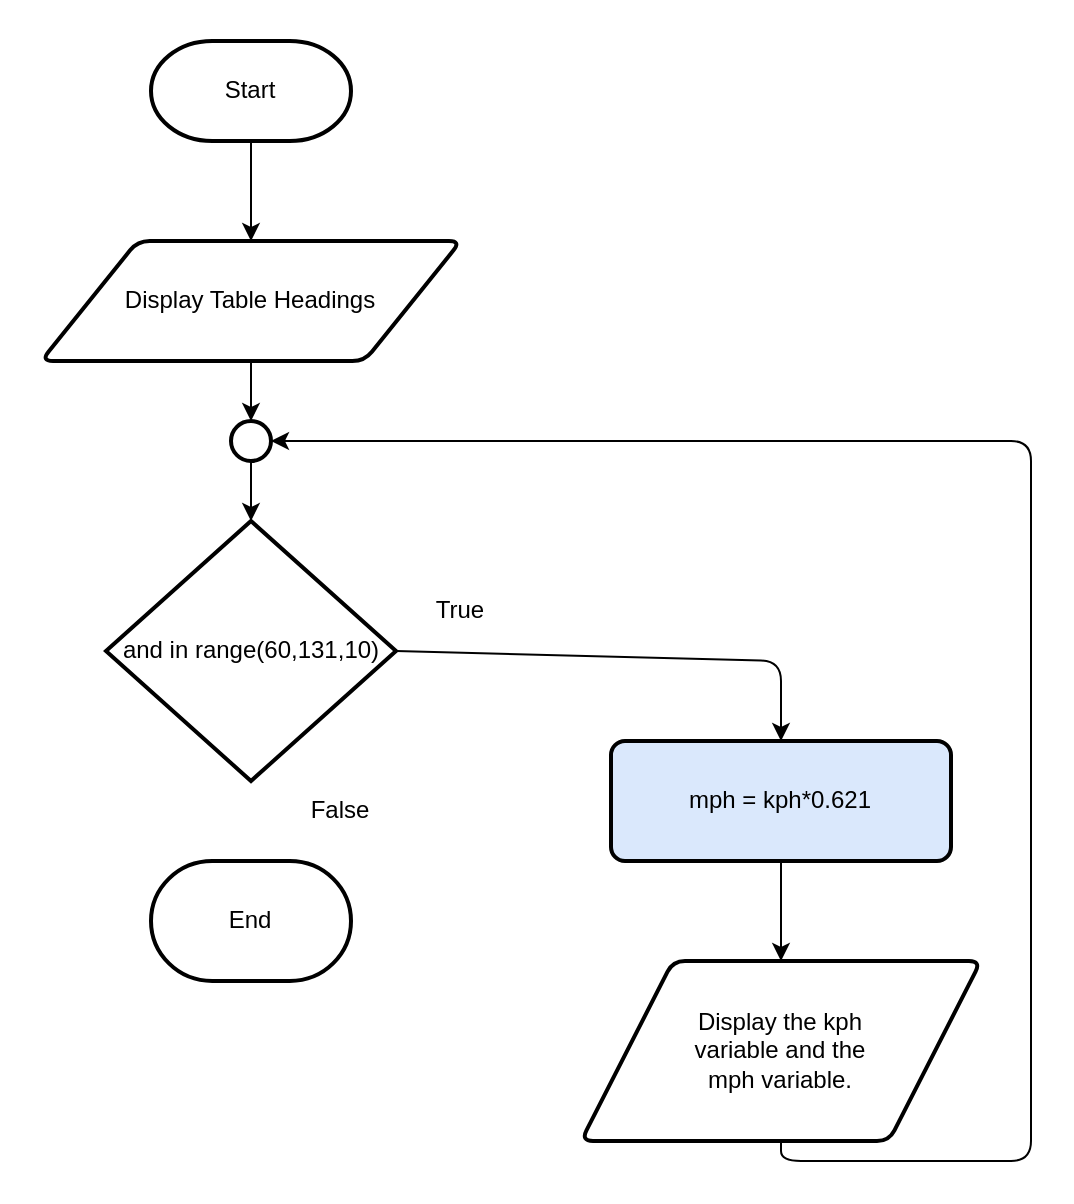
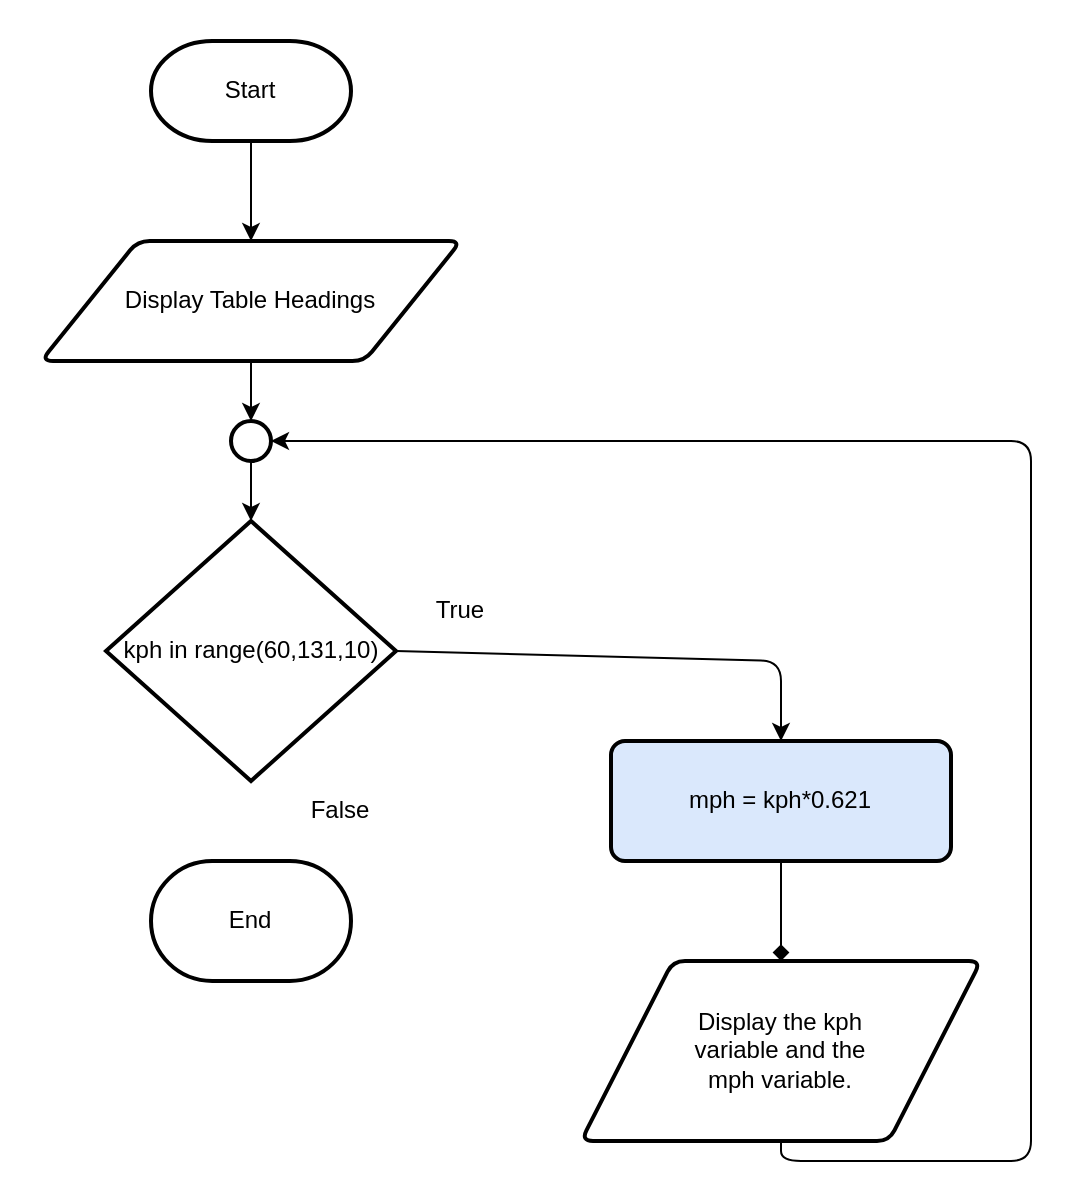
  <mxCell id="0" />
  <mxCell id="1" parent="0" />
  <mxCell id="2" value="" style="edgeStyle=none;html=1;" edge="1" parent="1" source="3" target="5"><mxGeometry relative="1" as="geometry" /></mxCell>
  <mxCell id="3" value="Start" style="strokeWidth=2;html=1;shape=mxgraph.flowchart.terminator;whiteSpace=wrap;" vertex="1" parent="1"><mxGeometry x="75" y="20" width="100" height="50" as="geometry" /></mxCell>
  <mxCell id="4" value="" style="edgeStyle=none;html=1;" edge="1" parent="1" source="5" target="7"><mxGeometry relative="1" as="geometry" /></mxCell>
  <mxCell id="5" value="Display Table Headings" style="shape=parallelogram;html=1;strokeWidth=2;perimeter=parallelogramPerimeter;whiteSpace=wrap;rounded=1;arcSize=12;size=0.23;" vertex="1" parent="1"><mxGeometry x="20" y="120" width="210" height="60" as="geometry" /></mxCell>
  <mxCell id="6" value="" style="edgeStyle=none;html=1;" edge="1" parent="1" source="7" target="9"><mxGeometry relative="1" as="geometry" /></mxCell>
  <mxCell id="7" value="" style="strokeWidth=2;html=1;shape=mxgraph.flowchart.start_2;whiteSpace=wrap;" vertex="1" parent="1"><mxGeometry x="115" y="210" width="20" height="20" as="geometry" /></mxCell>
  <mxCell id="8" style="edgeStyle=none;html=1;exitX=1;exitY=0.5;exitDx=0;exitDy=0;exitPerimeter=0;entryX=0.5;entryY=0;entryDx=0;entryDy=0;" edge="1" parent="1" source="9"><mxGeometry relative="1" as="geometry"><Array as="points"><mxPoint x="390" y="330" /></Array><mxPoint x="390" y="370" as="targetPoint" /></mxGeometry></mxCell>
- <mxCell id="9" value="and in range(60,131,10)" style="strokeWidth=2;html=1;shape=mxgraph.flowchart.decision;whiteSpace=wrap;" vertex="1" parent="1"><mxGeometry x="52.5" y="260" width="145" height="130" as="geometry" /></mxCell>
+ <mxCell id="9" value="kph in range(60,131,10)" style="strokeWidth=2;html=1;shape=mxgraph.flowchart.decision;whiteSpace=wrap;" vertex="1" parent="1"><mxGeometry x="52.5" y="260" width="145" height="130" as="geometry" /></mxCell>
  <mxCell id="10" value="End" style="strokeWidth=2;html=1;shape=mxgraph.flowchart.terminator;whiteSpace=wrap;" vertex="1" parent="1"><mxGeometry x="75" y="430" width="100" height="60" as="geometry" /></mxCell>
- <mxCell id="11" value="" style="edgeStyle=none;html=1;" edge="1" parent="1" source="12" target="14"><mxGeometry relative="1" as="geometry" /></mxCell>
+ <mxCell id="11" value="" style="edgeStyle=none;html=1;endArrow=diamond;" edge="1" parent="1" source="12" target="14"><mxGeometry relative="1" as="geometry" /></mxCell>
  <mxCell id="12" value="mph = kph*0.621" style="rounded=1;whiteSpace=wrap;html=1;absoluteArcSize=1;arcSize=14;strokeWidth=2;fillColor=#dae8fc;" vertex="1" parent="1"><mxGeometry x="305" y="370" width="170" height="60" as="geometry" /></mxCell>
  <mxCell id="13" style="edgeStyle=none;html=1;exitX=0.5;exitY=1;exitDx=0;exitDy=0;entryX=1;entryY=0.5;entryDx=0;entryDy=0;entryPerimeter=0;" edge="1" parent="1" source="14" target="7"><mxGeometry relative="1" as="geometry"><Array as="points"><mxPoint x="390" y="580" /><mxPoint x="515" y="580" /><mxPoint x="515" y="220" /></Array></mxGeometry></mxCell>
  <mxCell id="14" value="Display the kph&lt;br&gt;variable and the &lt;br&gt;mph variable." style="shape=parallelogram;html=1;strokeWidth=2;perimeter=parallelogramPerimeter;whiteSpace=wrap;rounded=1;arcSize=12;size=0.23;" vertex="1" parent="1"><mxGeometry x="290" y="480" width="200" height="90" as="geometry" /></mxCell>
  <mxCell id="15" value="True" style="text;strokeColor=none;align=center;fillColor=none;html=1;verticalAlign=middle;whiteSpace=wrap;rounded=0;" vertex="1" parent="1"><mxGeometry x="200" y="290" width="60" height="30" as="geometry" /></mxCell>
  <mxCell id="16" value="False" style="text;strokeColor=none;align=center;fillColor=none;html=1;verticalAlign=middle;whiteSpace=wrap;rounded=0;" vertex="1" parent="1"><mxGeometry x="140" y="390" width="60" height="30" as="geometry" /></mxCell>
